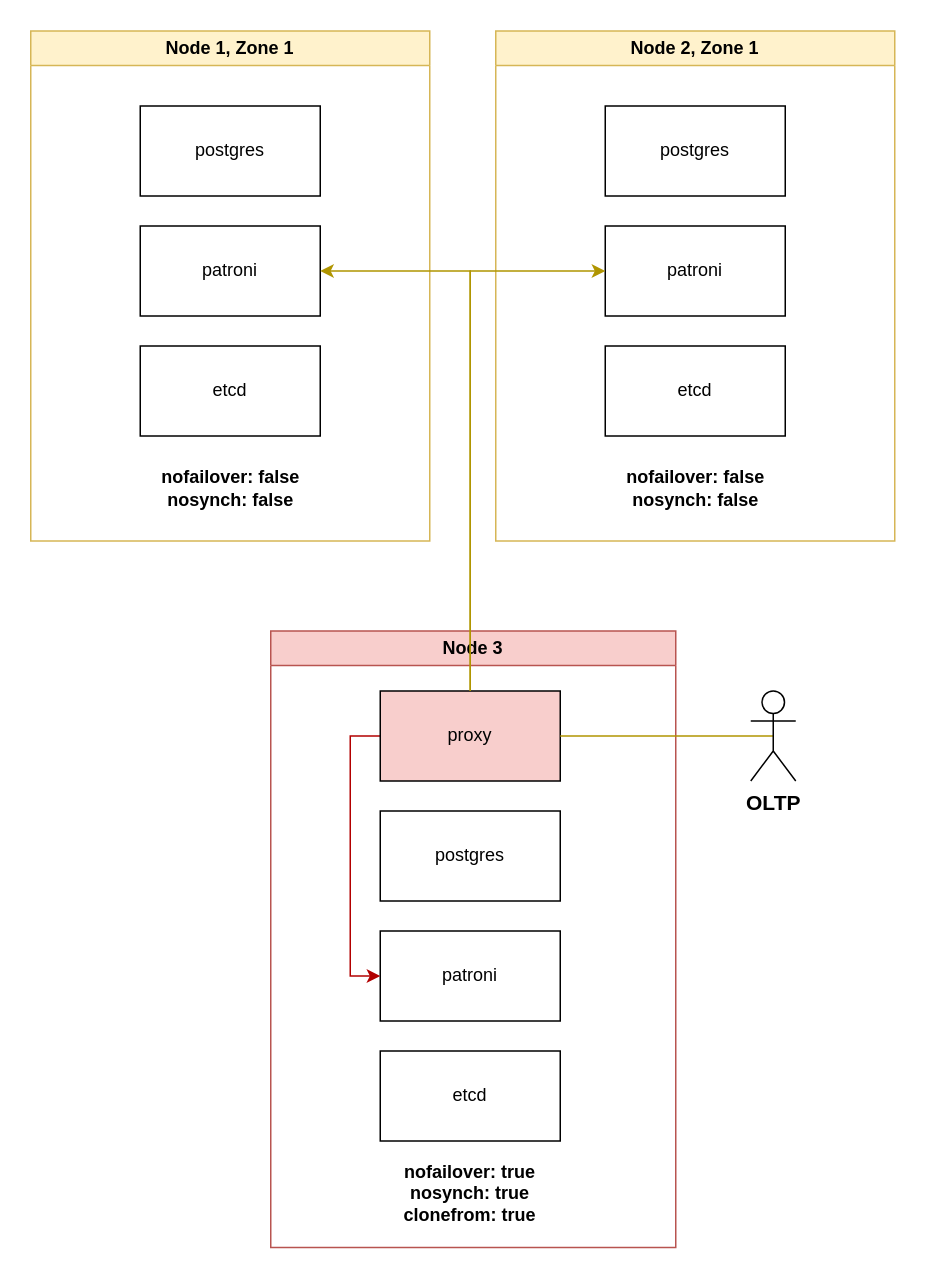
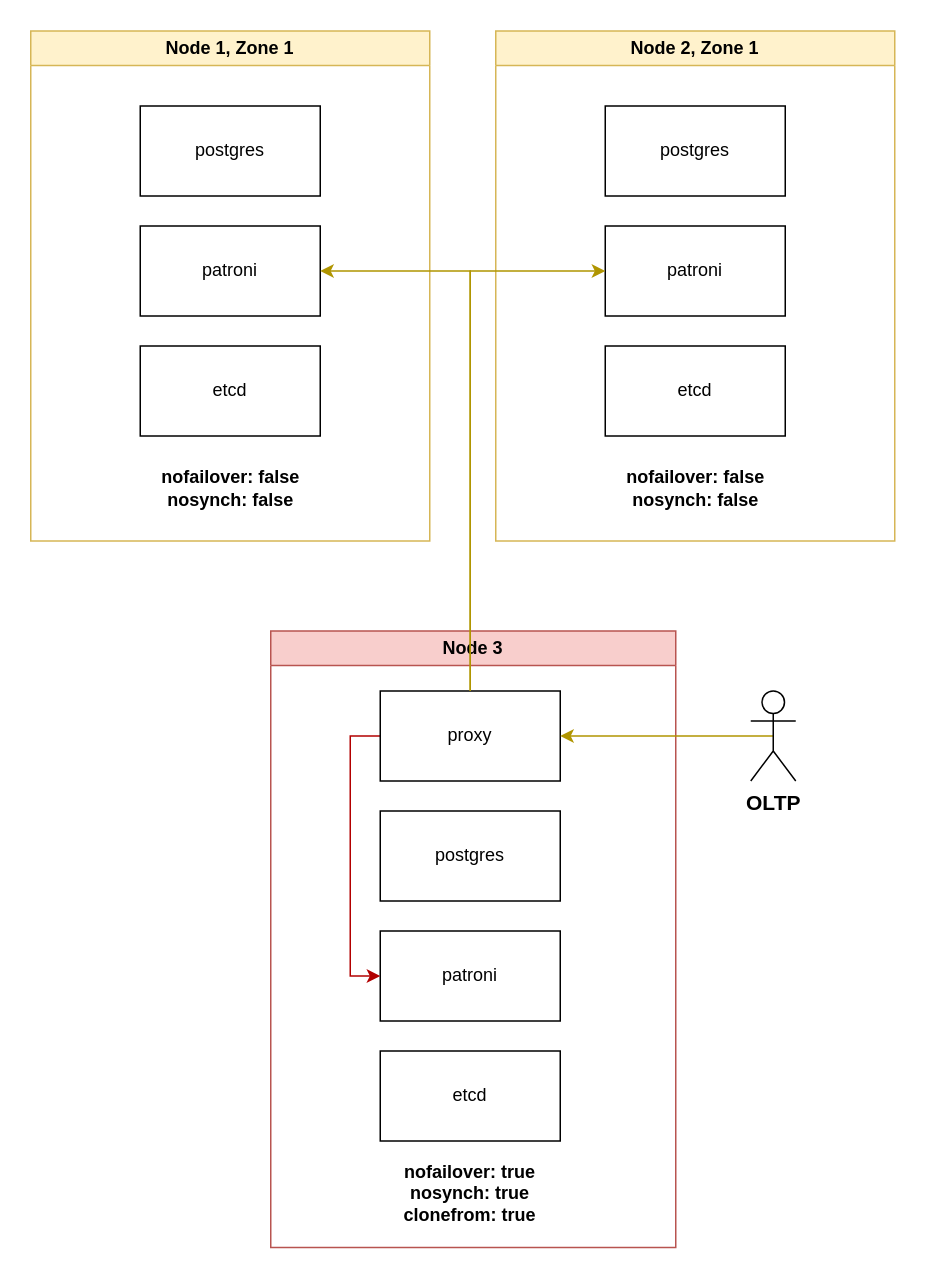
  <mxCell id="0" />
  <mxCell id="1" parent="0" />
  <mxCell id="2" value="Node 1, Zone 1" style="swimlane;whiteSpace=wrap;html=1;fillColor=#fff2cc;strokeColor=#d6b656;" vertex="1" parent="1"><mxGeometry x="20" y="20" width="266" height="340" as="geometry" /></mxCell>
  <mxCell id="3" value="postgres" style="rounded=0;whiteSpace=wrap;html=1;" vertex="1" parent="2"><mxGeometry x="73" y="50" width="120" height="60" as="geometry" /></mxCell>
  <mxCell id="4" value="patroni" style="rounded=0;whiteSpace=wrap;html=1;" vertex="1" parent="2"><mxGeometry x="73" y="130" width="120" height="60" as="geometry" /></mxCell>
  <mxCell id="5" value="etcd" style="rounded=0;whiteSpace=wrap;html=1;" vertex="1" parent="2"><mxGeometry x="73" y="210" width="120" height="60" as="geometry" /></mxCell>
  <mxCell id="6" value="&lt;b&gt;nofailover: false&lt;br&gt;nosynch: false&lt;/b&gt;" style="text;html=1;strokeColor=none;fillColor=none;align=center;verticalAlign=middle;whiteSpace=wrap;rounded=0;" vertex="1" parent="2"><mxGeometry x="84.5" y="290" width="97" height="30" as="geometry" /></mxCell>
  <mxCell id="7" value="Node 3" style="swimlane;whiteSpace=wrap;html=1;fillColor=#f8cecc;strokeColor=#b85450;" vertex="1" parent="1"><mxGeometry x="180" y="420" width="270" height="411" as="geometry" /></mxCell>
  <mxCell id="8" value="postgres" style="rounded=0;whiteSpace=wrap;html=1;" vertex="1" parent="7"><mxGeometry x="73" y="120" width="120" height="60" as="geometry" /></mxCell>
  <mxCell id="9" value="patroni" style="rounded=0;whiteSpace=wrap;html=1;" vertex="1" parent="7"><mxGeometry x="73" y="200" width="120" height="60" as="geometry" /></mxCell>
  <mxCell id="10" value="etcd" style="rounded=0;whiteSpace=wrap;html=1;" vertex="1" parent="7"><mxGeometry x="73" y="280" width="120" height="60" as="geometry" /></mxCell>
  <mxCell id="11" value="&lt;b&gt;nofailover: true&lt;br&gt;nosynch: true&lt;br&gt;clonefrom: true&lt;br&gt;&lt;/b&gt;" style="text;html=1;strokeColor=none;fillColor=none;align=center;verticalAlign=middle;whiteSpace=wrap;rounded=0;" vertex="1" parent="7"><mxGeometry x="65.25" y="360" width="135.5" height="30" as="geometry" /></mxCell>
  <mxCell id="12" style="edgeStyle=orthogonalEdgeStyle;rounded=0;orthogonalLoop=1;jettySize=auto;html=1;exitX=0;exitY=0.5;exitDx=0;exitDy=0;entryX=0;entryY=0.5;entryDx=0;entryDy=0;fillColor=#e51400;strokeColor=#B20000;" edge="1" parent="7" source="13" target="9"><mxGeometry relative="1" as="geometry" /></mxCell>
- <mxCell id="13" value="proxy" style="rounded=0;whiteSpace=wrap;html=1;fillColor=#f8cecc;" vertex="1" parent="7"><mxGeometry x="73" y="40" width="120" height="60" as="geometry" /></mxCell>
+ <mxCell id="13" value="proxy" style="rounded=0;whiteSpace=wrap;html=1;" vertex="1" parent="7"><mxGeometry x="73" y="40" width="120" height="60" as="geometry" /></mxCell>
  <mxCell id="14" value="Node 2, Zone 1" style="swimlane;whiteSpace=wrap;html=1;fillColor=#fff2cc;strokeColor=#d6b656;" vertex="1" parent="1"><mxGeometry x="330" y="20" width="266" height="340" as="geometry" /></mxCell>
  <mxCell id="15" value="postgres" style="rounded=0;whiteSpace=wrap;html=1;" vertex="1" parent="14"><mxGeometry x="73" y="50" width="120" height="60" as="geometry" /></mxCell>
  <mxCell id="16" value="patroni" style="rounded=0;whiteSpace=wrap;html=1;" vertex="1" parent="14"><mxGeometry x="73" y="130" width="120" height="60" as="geometry" /></mxCell>
  <mxCell id="17" value="etcd" style="rounded=0;whiteSpace=wrap;html=1;" vertex="1" parent="14"><mxGeometry x="73" y="210" width="120" height="60" as="geometry" /></mxCell>
  <mxCell id="18" value="&lt;b&gt;nofailover: false&lt;br&gt;nosynch: false&lt;/b&gt;" style="text;html=1;strokeColor=none;fillColor=none;align=center;verticalAlign=middle;whiteSpace=wrap;rounded=0;" vertex="1" parent="14"><mxGeometry x="84.5" y="290" width="97" height="30" as="geometry" /></mxCell>
- <mxCell id="19" style="edgeStyle=orthogonalEdgeStyle;rounded=0;orthogonalLoop=1;jettySize=auto;html=1;exitX=0.5;exitY=0.5;exitDx=0;exitDy=0;exitPerimeter=0;entryX=1;entryY=0.5;entryDx=0;entryDy=0;fillColor=#e3c800;strokeColor=#B09500;endArrow=none;" edge="1" parent="1" source="20" target="13"><mxGeometry relative="1" as="geometry" /></mxCell>
+ <mxCell id="19" style="edgeStyle=orthogonalEdgeStyle;rounded=0;orthogonalLoop=1;jettySize=auto;html=1;exitX=0.5;exitY=0.5;exitDx=0;exitDy=0;exitPerimeter=0;entryX=1;entryY=0.5;entryDx=0;entryDy=0;fillColor=#e3c800;strokeColor=#B09500;" edge="1" parent="1" source="20" target="13"><mxGeometry relative="1" as="geometry" /></mxCell>
  <mxCell id="20" value="&lt;b style=&quot;font-size: 14px;&quot;&gt;OLTP&lt;br&gt;&lt;/b&gt;" style="shape=umlActor;verticalLabelPosition=bottom;verticalAlign=top;html=1;outlineConnect=0;" vertex="1" parent="1"><mxGeometry x="500" y="460" width="30" height="60" as="geometry" /></mxCell>
  <mxCell id="21" style="edgeStyle=orthogonalEdgeStyle;rounded=0;orthogonalLoop=1;jettySize=auto;html=1;exitX=0.5;exitY=0;exitDx=0;exitDy=0;entryX=1;entryY=0.5;entryDx=0;entryDy=0;fillColor=#e3c800;strokeColor=#B09500;" edge="1" parent="1" source="13" target="4"><mxGeometry relative="1" as="geometry" /></mxCell>
  <mxCell id="22" style="edgeStyle=orthogonalEdgeStyle;rounded=0;orthogonalLoop=1;jettySize=auto;html=1;exitX=0.5;exitY=0;exitDx=0;exitDy=0;entryX=0;entryY=0.5;entryDx=0;entryDy=0;fillColor=#e3c800;strokeColor=#B09500;" edge="1" parent="1" source="13" target="16"><mxGeometry relative="1" as="geometry" /></mxCell>
